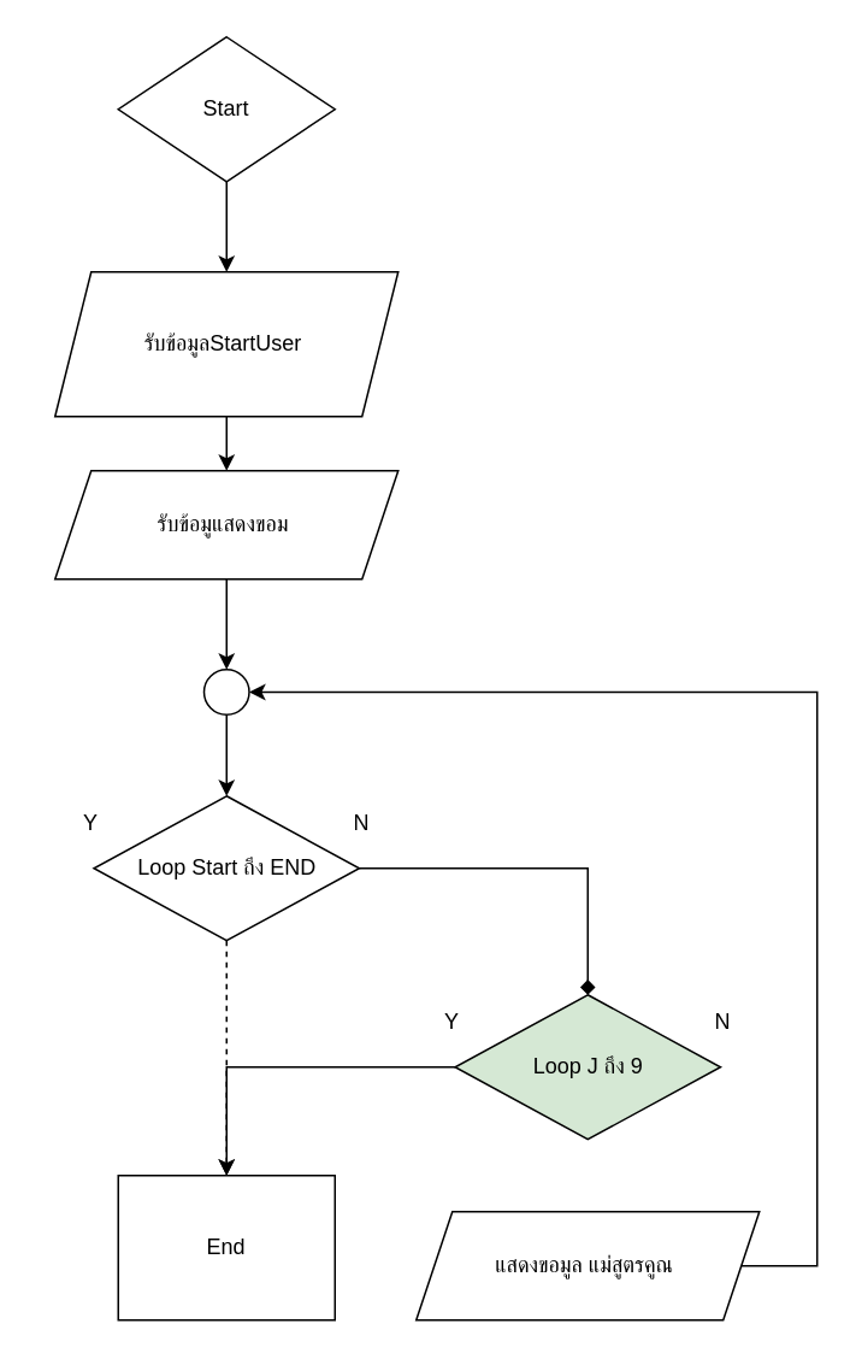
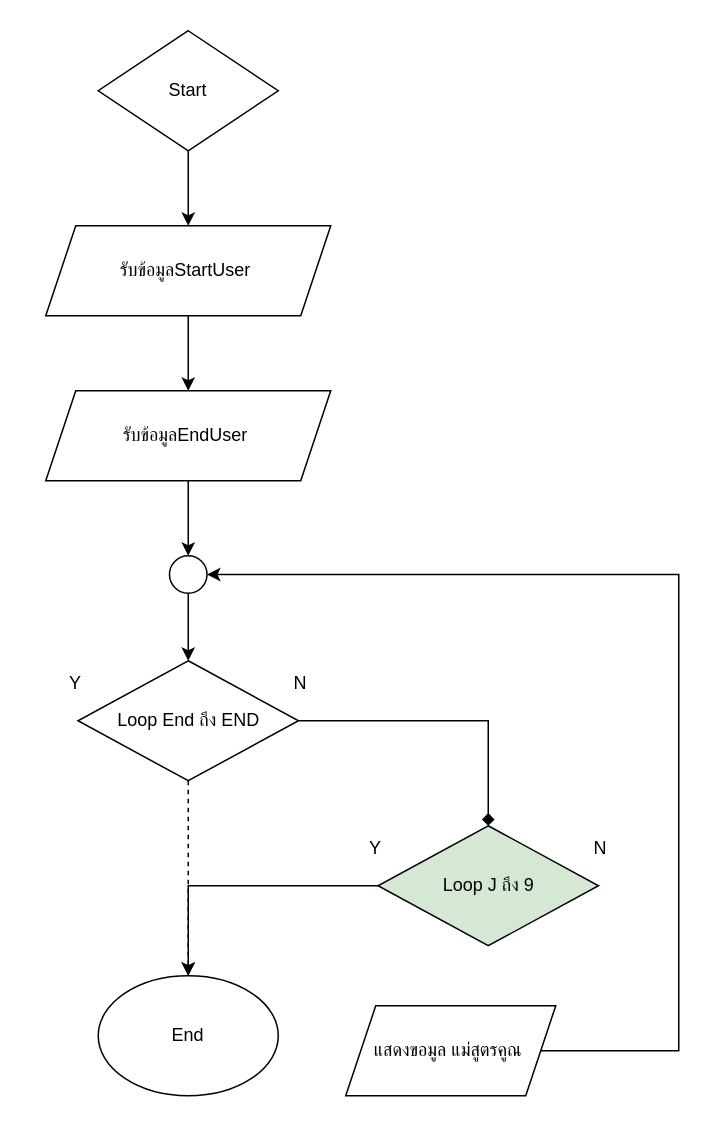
  <mxCell id="0" />
  <mxCell id="1" parent="0" />
  <mxCell id="2" value="" style="edgeStyle=orthogonalEdgeStyle;rounded=0;orthogonalLoop=1;jettySize=auto;html=1;" edge="1" parent="1" source="3" target="5"><mxGeometry relative="1" as="geometry" /></mxCell>
  <mxCell id="3" value="Start" style="rhombus;whiteSpace=wrap;html=1;" vertex="1" parent="1"><mxGeometry x="65" y="20" width="120" height="80" as="geometry" /></mxCell>
  <mxCell id="4" value="" style="edgeStyle=orthogonalEdgeStyle;rounded=0;orthogonalLoop=1;jettySize=auto;html=1;" edge="1" parent="1" source="5" target="7"><mxGeometry relative="1" as="geometry" /></mxCell>
- <mxCell id="5" value="รับข้อมูลStartUser&amp;nbsp;" style="shape=parallelogram;perimeter=parallelogramPerimeter;whiteSpace=wrap;html=1;fixedSize=1;" vertex="1" parent="1"><mxGeometry x="30" y="150" width="190" height="80" as="geometry" /></mxCell>
+ <mxCell id="5" value="รับข้อมูลStartUser&amp;nbsp;" style="shape=parallelogram;perimeter=parallelogramPerimeter;whiteSpace=wrap;html=1;fixedSize=1;" vertex="1" parent="1"><mxGeometry x="30" y="150" width="190" height="60" as="geometry" /></mxCell>
  <mxCell id="6" value="" style="edgeStyle=orthogonalEdgeStyle;rounded=0;orthogonalLoop=1;jettySize=auto;html=1;" edge="1" parent="1" source="7" target="14"><mxGeometry relative="1" as="geometry" /></mxCell>
- <mxCell id="7" value="รับข้อมูแสดงขอม&amp;nbsp;" style="shape=parallelogram;perimeter=parallelogramPerimeter;whiteSpace=wrap;html=1;fixedSize=1;" vertex="1" parent="1"><mxGeometry x="30" y="260" width="190" height="60" as="geometry" /></mxCell>
+ <mxCell id="7" value="รับข้อมูลEndUser&amp;nbsp;" style="shape=parallelogram;perimeter=parallelogramPerimeter;whiteSpace=wrap;html=1;fixedSize=1;" vertex="1" parent="1"><mxGeometry x="30" y="260" width="190" height="60" as="geometry" /></mxCell>
  <mxCell id="8" value="" style="edgeStyle=orthogonalEdgeStyle;rounded=0;orthogonalLoop=1;jettySize=auto;html=1;endArrow=diamond;" edge="1" parent="1" source="10" target="16"><mxGeometry relative="1" as="geometry" /></mxCell>
  <mxCell id="9" style="edgeStyle=orthogonalEdgeStyle;rounded=0;orthogonalLoop=1;jettySize=auto;html=1;dashed=1;" edge="1" parent="1" source="10" target="21"><mxGeometry relative="1" as="geometry" /></mxCell>
- <mxCell id="10" value="Loop Start ถึง END" style="rhombus;whiteSpace=wrap;html=1;" vertex="1" parent="1"><mxGeometry x="51.5" y="440" width="147" height="80" as="geometry" /></mxCell>
+ <mxCell id="10" value="Loop End ถึง END" style="rhombus;whiteSpace=wrap;html=1;" vertex="1" parent="1"><mxGeometry x="51.5" y="440" width="147" height="80" as="geometry" /></mxCell>
  <mxCell id="11" value="Y" style="text;html=1;align=center;verticalAlign=middle;whiteSpace=wrap;rounded=0;" vertex="1" parent="1"><mxGeometry x="20" y="440" width="60" height="30" as="geometry" /></mxCell>
  <mxCell id="12" value="N" style="text;html=1;align=center;verticalAlign=middle;whiteSpace=wrap;rounded=0;" vertex="1" parent="1"><mxGeometry x="170" y="440" width="60" height="30" as="geometry" /></mxCell>
  <mxCell id="13" value="" style="edgeStyle=orthogonalEdgeStyle;rounded=0;orthogonalLoop=1;jettySize=auto;html=1;" edge="1" parent="1" source="14" target="10"><mxGeometry relative="1" as="geometry" /></mxCell>
  <mxCell id="14" value="" style="ellipse;whiteSpace=wrap;html=1;aspect=fixed;" vertex="1" parent="1"><mxGeometry x="112.5" y="370" width="25" height="25" as="geometry" /></mxCell>
  <mxCell id="15" value="" style="edgeStyle=orthogonalEdgeStyle;rounded=0;orthogonalLoop=1;jettySize=auto;html=1;" edge="1" parent="1" source="16" target="21"><mxGeometry relative="1" as="geometry" /></mxCell>
  <mxCell id="16" value="Loop J ถึง 9" style="rhombus;whiteSpace=wrap;html=1;fillColor=#d5e8d4;" vertex="1" parent="1"><mxGeometry x="251.5" y="550" width="147" height="80" as="geometry" /></mxCell>
  <mxCell id="17" value="Y" style="text;html=1;align=center;verticalAlign=middle;whiteSpace=wrap;rounded=0;" vertex="1" parent="1"><mxGeometry x="220" y="550" width="60" height="30" as="geometry" /></mxCell>
  <mxCell id="18" value="N" style="text;html=1;align=center;verticalAlign=middle;whiteSpace=wrap;rounded=0;" vertex="1" parent="1"><mxGeometry x="370" y="550" width="60" height="30" as="geometry" /></mxCell>
  <mxCell id="19" style="edgeStyle=orthogonalEdgeStyle;rounded=0;orthogonalLoop=1;jettySize=auto;html=1;entryX=1;entryY=0.5;entryDx=0;entryDy=0;" edge="1" parent="1" source="20" target="14"><mxGeometry relative="1" as="geometry"><Array as="points"><mxPoint x="452" y="700" /><mxPoint x="452" y="383" /></Array></mxGeometry></mxCell>
- <mxCell id="20" value="แสดงขอมูล แม่สูตรคูณ&amp;nbsp;" style="shape=parallelogram;perimeter=parallelogramPerimeter;whiteSpace=wrap;html=1;fixedSize=1;" vertex="1" parent="1"><mxGeometry x="230" y="670" width="190" height="60" as="geometry" /></mxCell>
- <mxCell id="21" value="End" style="whiteSpace=wrap;html=1;rounded=0;" vertex="1" parent="1"><mxGeometry x="65" y="650" width="120" height="80" as="geometry" /></mxCell>
+ <mxCell id="20" value="แสดงขอมูล แม่สูตรคูณ&amp;nbsp;" style="shape=parallelogram;perimeter=parallelogramPerimeter;whiteSpace=wrap;html=1;fixedSize=1;" vertex="1" parent="1"><mxGeometry x="230" y="670" width="140" height="60" as="geometry" /></mxCell>
+ <mxCell id="21" value="End" style="ellipse;whiteSpace=wrap;html=1;" vertex="1" parent="1"><mxGeometry x="65" y="650" width="120" height="80" as="geometry" /></mxCell>
